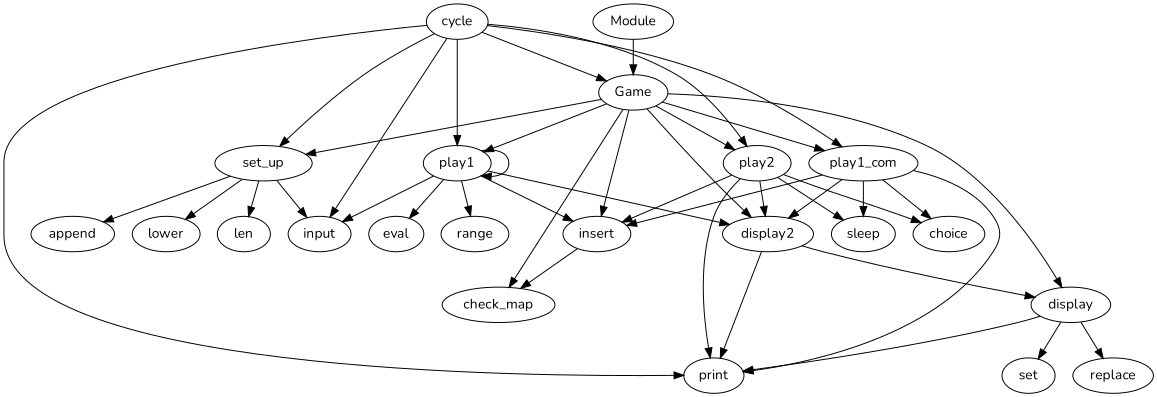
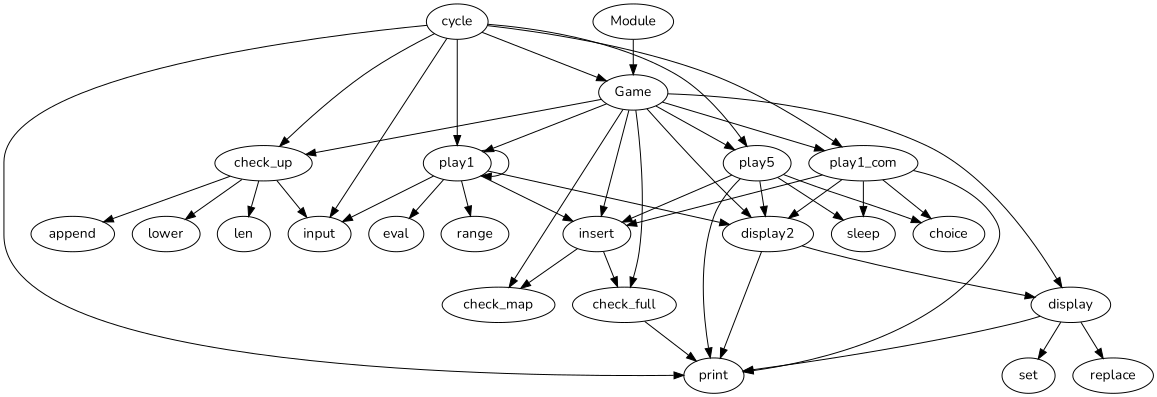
  digraph {
    fontname=Nunito
    node [fontname=Nunito]
    edge [fontname=Nunito]
-   set_up
+   set_up [label=check_up]
    len
    append
    lower
    input
    display
    replace
    n8 [label=set]
    print
    display2
    play1
    eval
    range
    insert
+   check_full
    check_map
    play1_com
    choice
    sleep
-   play2
+   play2 [label=play5]
    cycle
    Game
    Module
    set_up -> len
    set_up -> append
    set_up -> lower
    set_up -> input
    display -> replace
    display -> n8
    display -> print
    display2 -> display
    display2 -> print
    play1 -> input
    play1 -> display2
    play1 -> play1
    play1 -> eval
    play1 -> range
    play1 -> insert
+   insert -> check_full
    insert -> check_map
+   check_full -> print
    play1_com -> print
    play1_com -> display2
    play1_com -> insert
    play1_com -> choice
    play1_com -> sleep
    play2 -> print
    play2 -> display2
    play2 -> insert
    play2 -> choice
    play2 -> sleep
    cycle -> set_up
    cycle -> input
    cycle -> print
    cycle -> play1
    cycle -> play1_com
    cycle -> play2
    cycle -> Game
    Game -> set_up
    Game -> display
    Game -> display2
    Game -> play1
    Game -> insert
+   Game -> check_full
    Game -> check_map
    Game -> play1_com
    Game -> play2
    Module -> Game
  }
